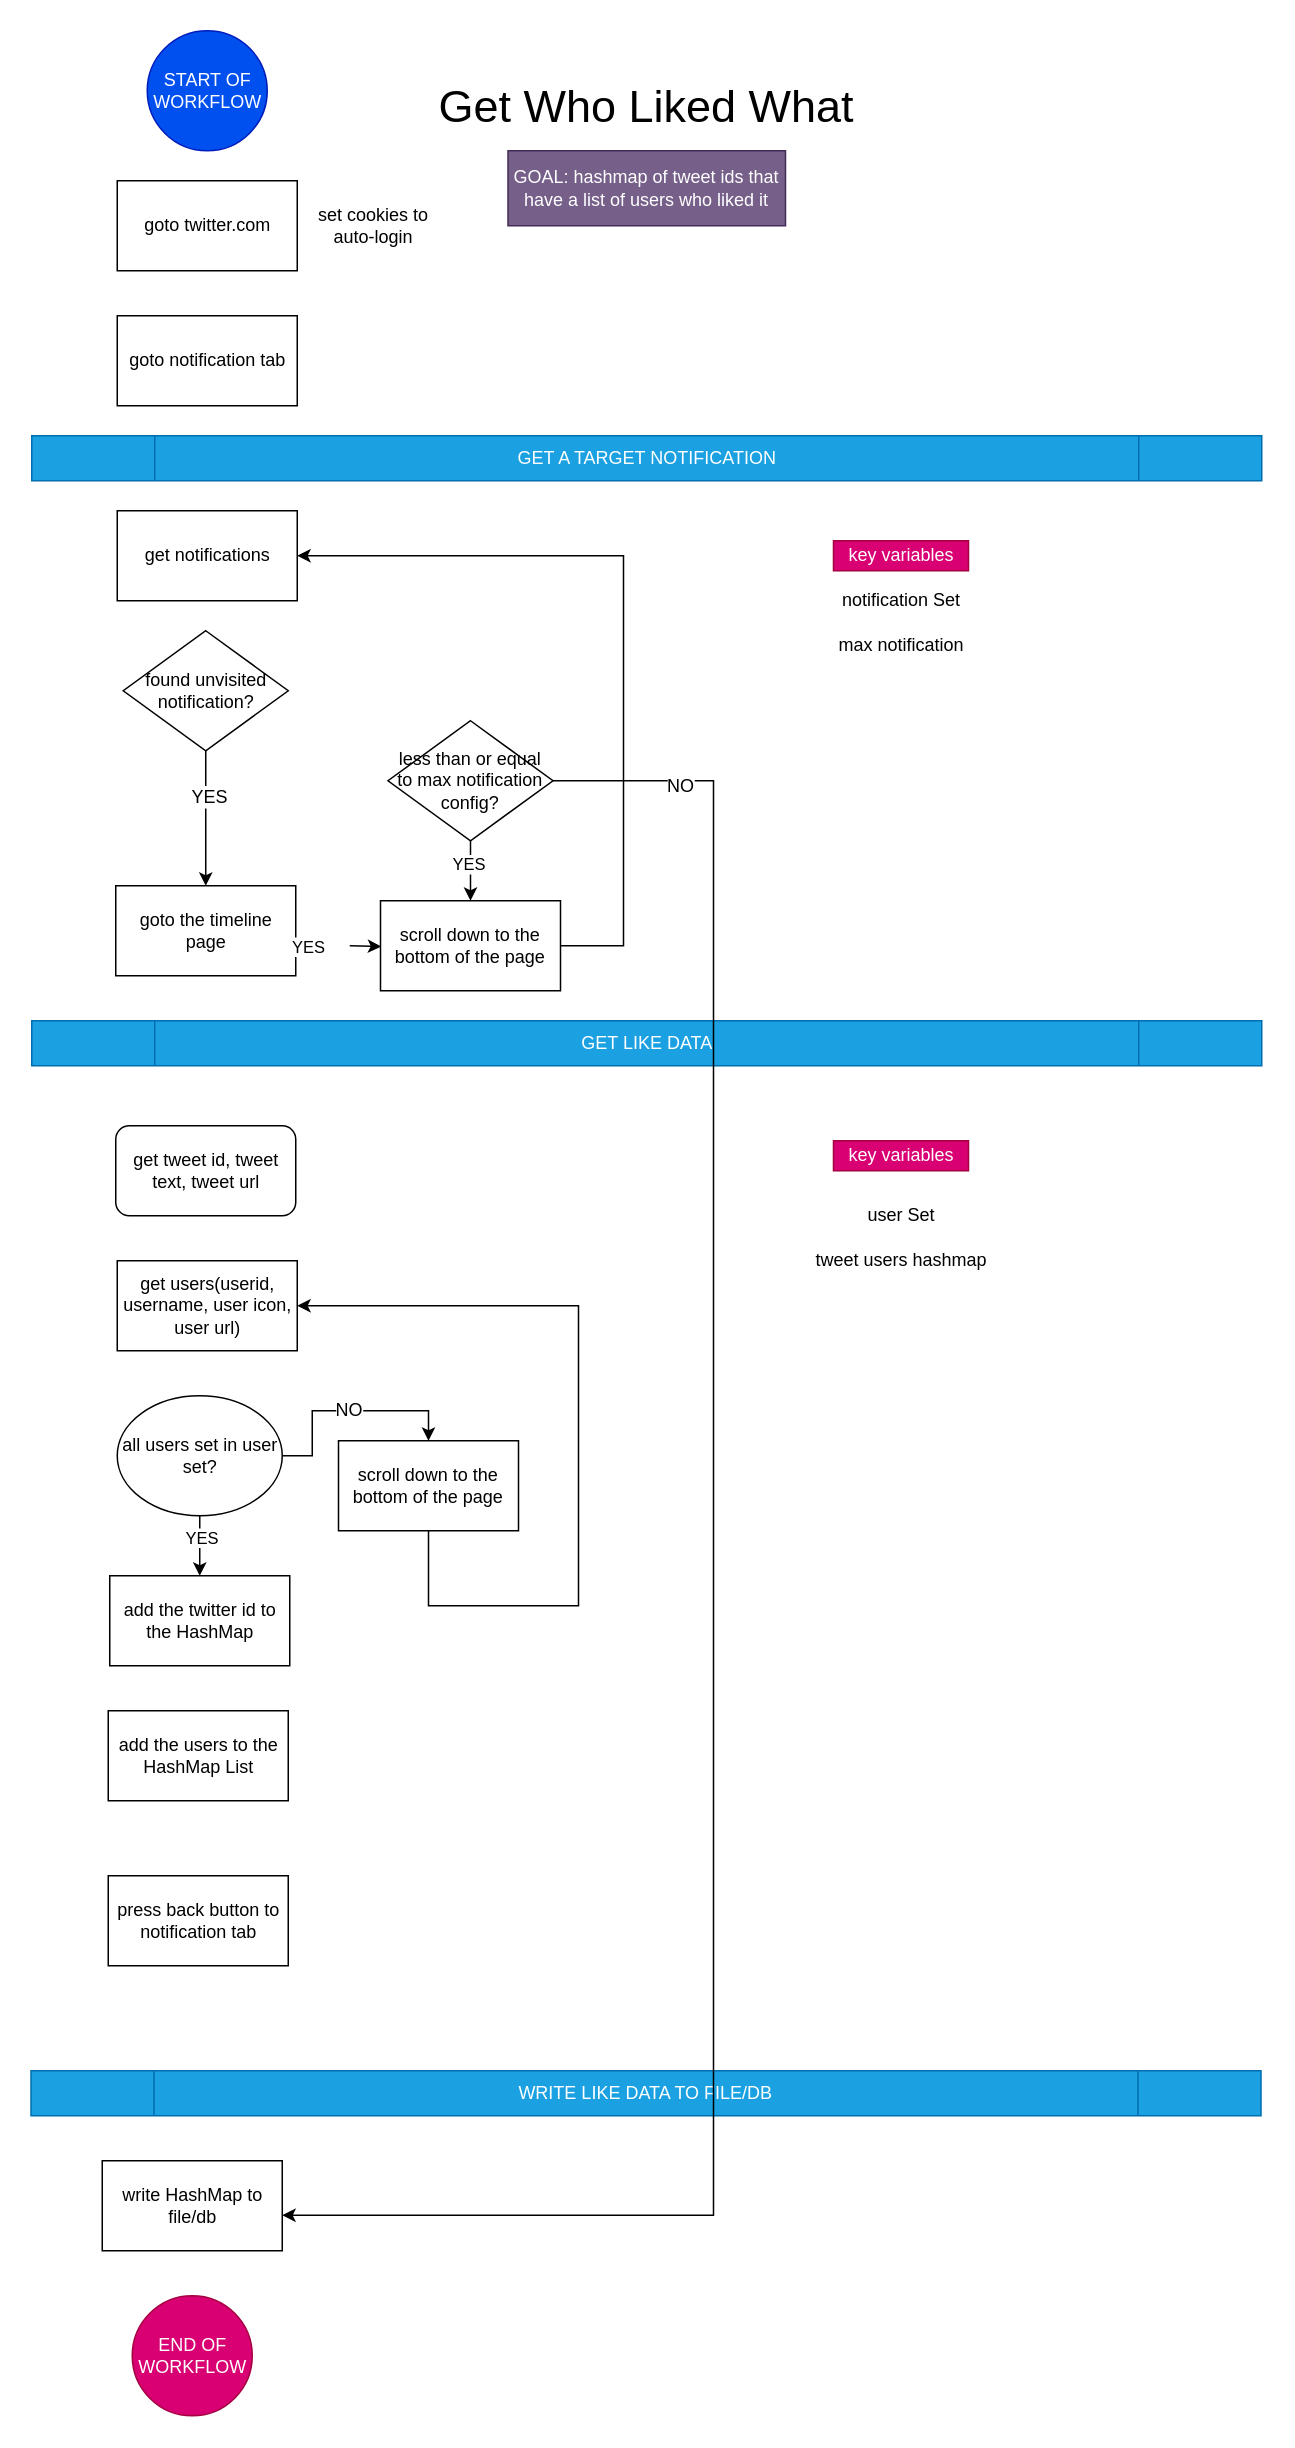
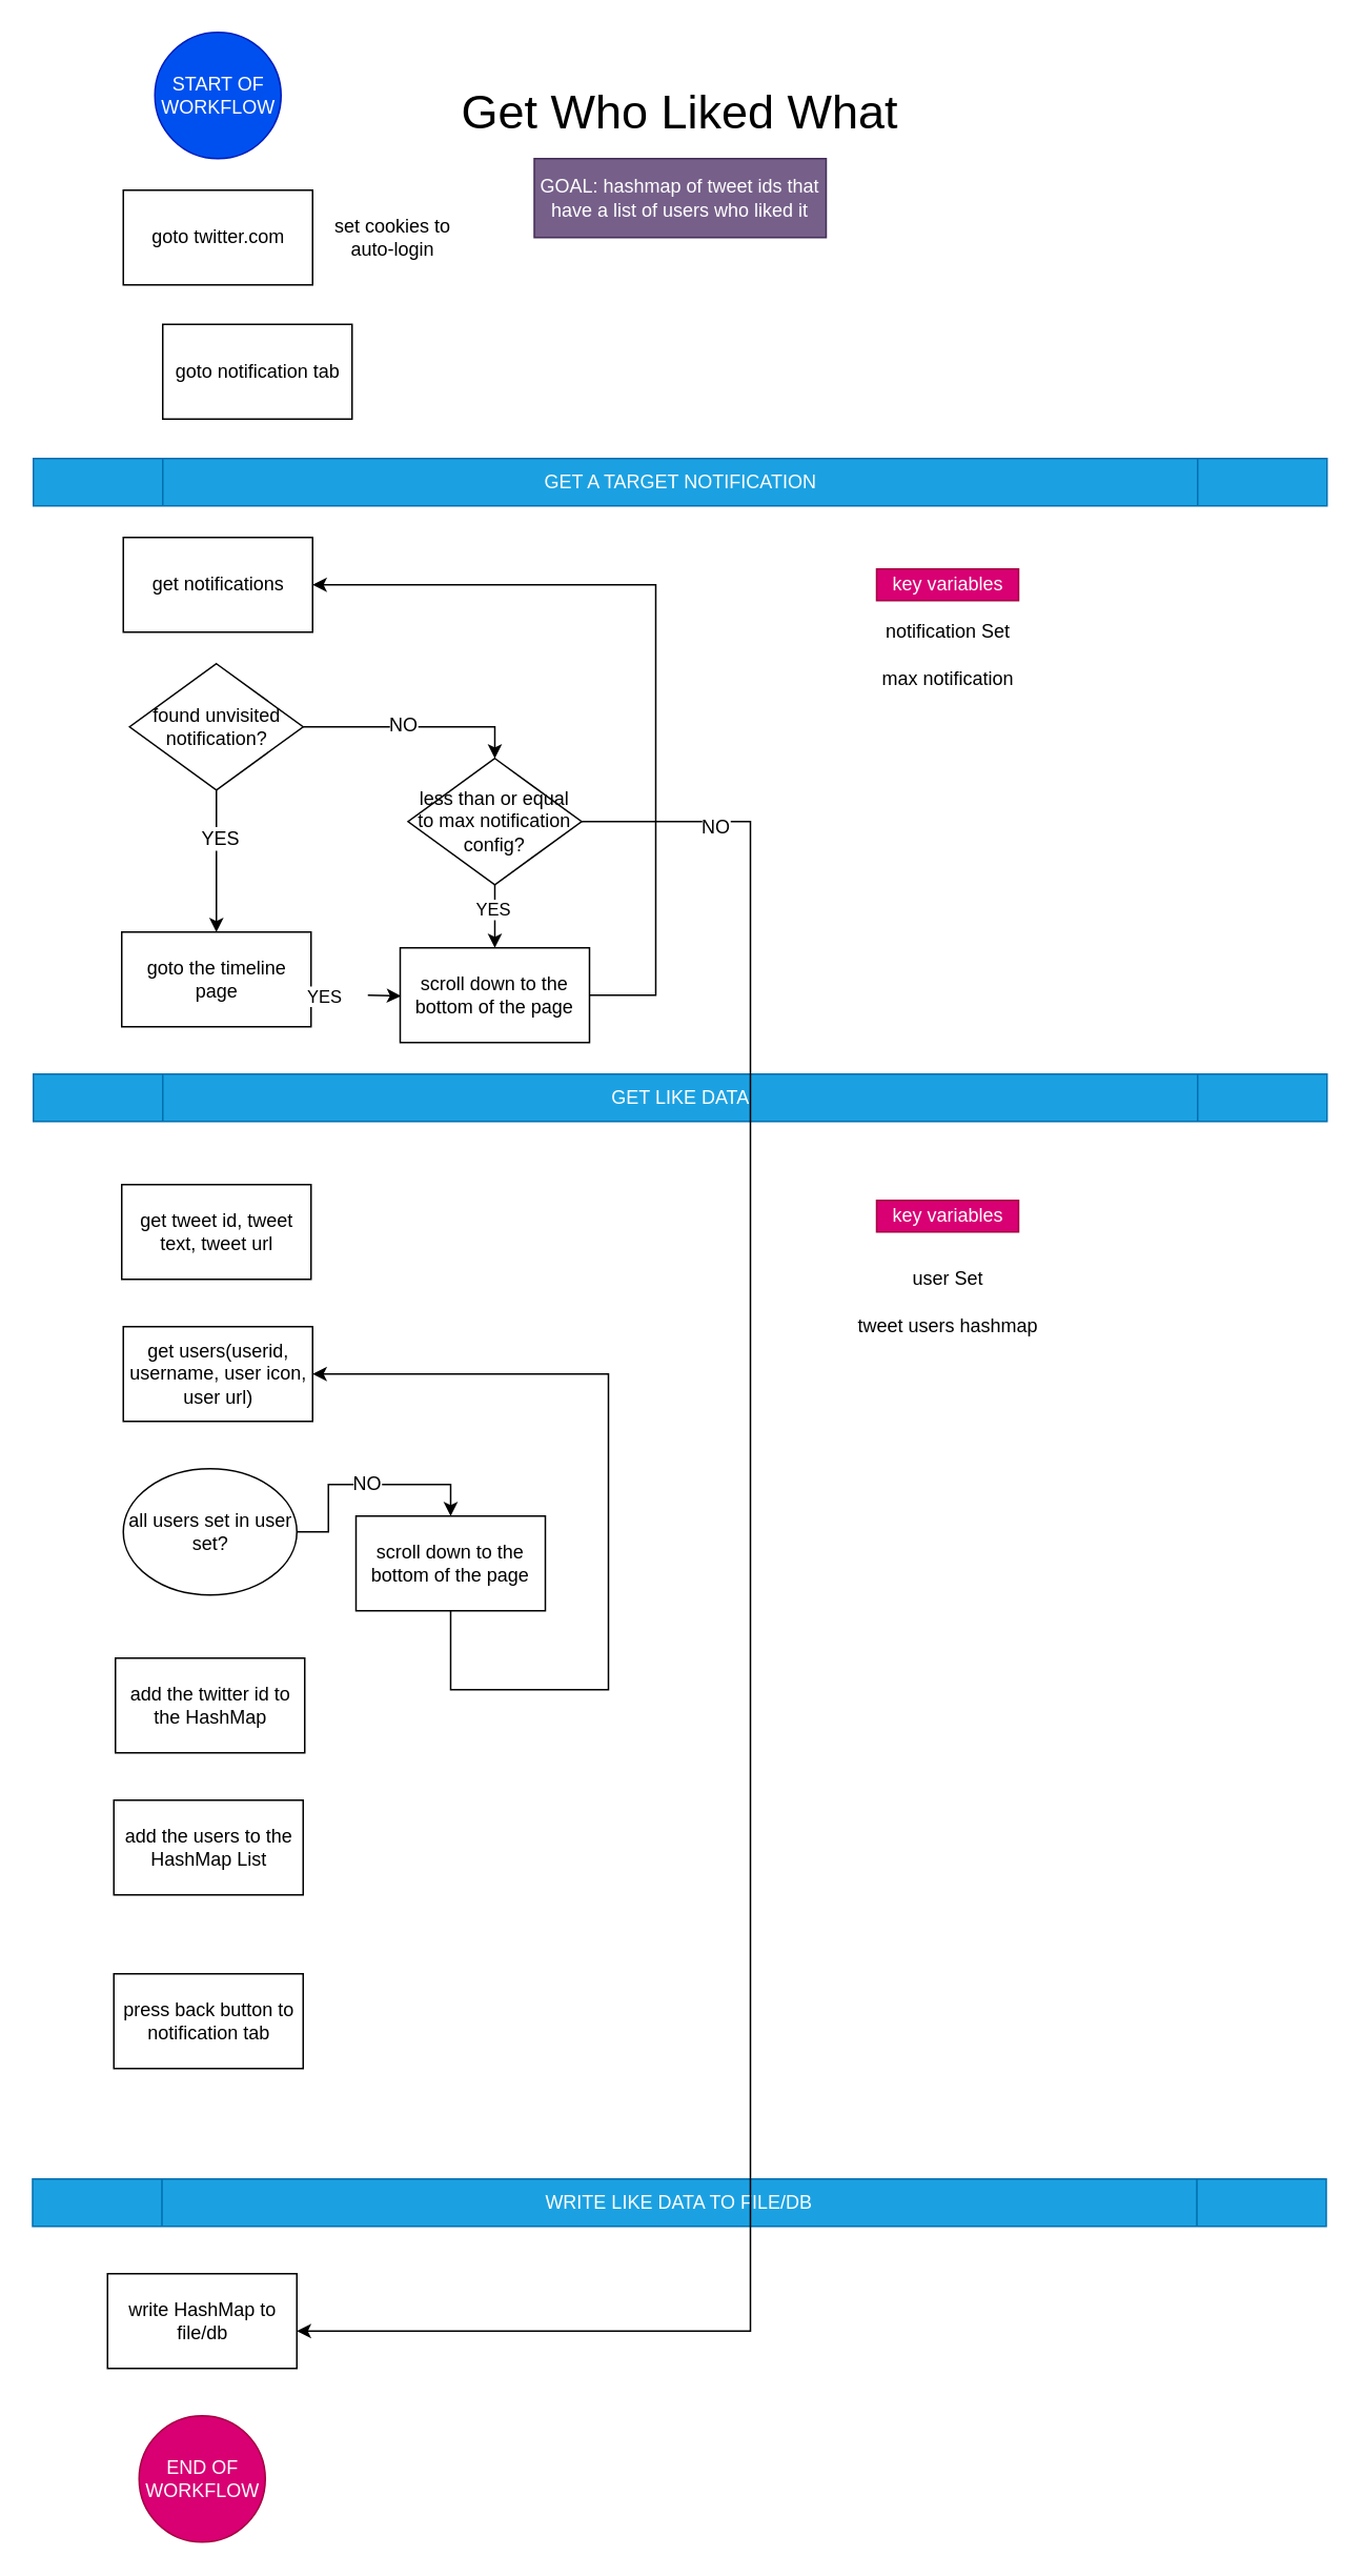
  <mxCell id="0" />
  <mxCell id="1" parent="0" />
  <mxCell id="2" value="goto twitter.com" style="rounded=0;whiteSpace=wrap;html=1;" parent="1" vertex="1"><mxGeometry x="77.5" y="120" width="120" height="60" as="geometry" /></mxCell>
  <mxCell id="3" value="Get Who Liked What" style="text;html=1;strokeColor=none;fillColor=none;align=center;verticalAlign=middle;whiteSpace=wrap;rounded=0;fontSize=30;" parent="1" vertex="1"><mxGeometry x="253" y="30" width="355" height="80" as="geometry" /></mxCell>
  <mxCell id="4" value="GOAL: hashmap of tweet ids that have a list of users who liked it" style="rounded=0;whiteSpace=wrap;html=1;fillColor=#76608a;strokeColor=#432D57;fontColor=#ffffff;" parent="1" vertex="1"><mxGeometry x="338" y="100" width="185" height="50" as="geometry" /></mxCell>
- <mxCell id="5" value="goto notification tab" style="rounded=0;whiteSpace=wrap;html=1;" parent="1" vertex="1"><mxGeometry x="77.5" y="210" width="120" height="60" as="geometry" /></mxCell>
+ <mxCell id="5" value="goto notification tab" style="rounded=0;whiteSpace=wrap;html=1;" parent="1" vertex="1"><mxGeometry x="102.5" y="205" width="120" height="60" as="geometry" /></mxCell>
  <mxCell id="6" value="goto the timeline page" style="rounded=0;whiteSpace=wrap;html=1;" parent="1" vertex="1"><mxGeometry x="76.5" y="590" width="120" height="60" as="geometry" /></mxCell>
  <mxCell id="7" value="get notifications" style="rounded=0;whiteSpace=wrap;html=1;" parent="1" vertex="1"><mxGeometry x="77.5" y="340" width="120" height="60" as="geometry" /></mxCell>
  <mxCell id="8" value="get users(userid, username, user icon, user url)" style="rounded=0;whiteSpace=wrap;html=1;" parent="1" vertex="1"><mxGeometry x="77.5" y="840" width="120" height="60" as="geometry" /></mxCell>
- <mxCell id="9" value="get tweet id, tweet text, tweet url" style="whiteSpace=wrap;html=1;rounded=1;" parent="1" vertex="1"><mxGeometry x="76.5" y="750" width="120" height="60" as="geometry" /></mxCell>
+ <mxCell id="9" value="get tweet id, tweet text, tweet url" style="rounded=0;whiteSpace=wrap;html=1;" parent="1" vertex="1"><mxGeometry x="76.5" y="750" width="120" height="60" as="geometry" /></mxCell>
  <mxCell id="10" value="add the twitter id to the HashMap" style="rounded=0;whiteSpace=wrap;html=1;" parent="1" vertex="1"><mxGeometry x="72.5" y="1050" width="120" height="60" as="geometry" /></mxCell>
  <mxCell id="11" value="add the users to the HashMap List" style="rounded=0;whiteSpace=wrap;html=1;" parent="1" vertex="1"><mxGeometry x="71.5" y="1140" width="120" height="60" as="geometry" /></mxCell>
  <mxCell id="12" value="press back button to notification tab" style="rounded=0;whiteSpace=wrap;html=1;" parent="1" vertex="1"><mxGeometry x="71.5" y="1250" width="120" height="60" as="geometry" /></mxCell>
  <mxCell id="13" style="edgeStyle=orthogonalEdgeStyle;rounded=0;orthogonalLoop=1;jettySize=auto;html=1;fontSize=12;" parent="1" source="17" target="6" edge="1"><mxGeometry relative="1" as="geometry" /></mxCell>
  <mxCell id="14" value="YES" style="edgeLabel;html=1;align=center;verticalAlign=middle;resizable=0;points=[];fontSize=12;" parent="13" vertex="1" connectable="0"><mxGeometry x="-0.333" y="2" relative="1" as="geometry"><mxPoint as="offset" /></mxGeometry></mxCell>
+ <mxCell id="15" style="edgeStyle=orthogonalEdgeStyle;rounded=0;orthogonalLoop=1;jettySize=auto;html=1;entryX=0.5;entryY=0;entryDx=0;entryDy=0;fontSize=12;" parent="1" source="17" target="33" edge="1"><mxGeometry relative="1" as="geometry" /></mxCell>
+ <mxCell id="16" value="NO" style="edgeLabel;html=1;align=center;verticalAlign=middle;resizable=0;points=[];fontSize=12;" parent="15" vertex="1" connectable="0"><mxGeometry x="-0.11" y="2" relative="1" as="geometry"><mxPoint as="offset" /></mxGeometry></mxCell>
  <mxCell id="17" value="found unvisited notification?" style="rhombus;whiteSpace=wrap;html=1;fontSize=12;" parent="1" vertex="1"><mxGeometry x="81.5" y="420" width="110" height="80" as="geometry" /></mxCell>
  <mxCell id="18" style="edgeStyle=orthogonalEdgeStyle;rounded=0;orthogonalLoop=1;jettySize=auto;html=1;fontSize=12;exitX=1;exitY=0.5;exitDx=0;exitDy=0;entryX=1;entryY=0.5;entryDx=0;entryDy=0;" parent="1" source="19" target="7" edge="1"><mxGeometry relative="1" as="geometry"><Array as="points"><mxPoint x="415" y="630" /><mxPoint x="415" y="370" /></Array><mxPoint x="373" y="370" as="targetPoint" /></mxGeometry></mxCell>
  <mxCell id="19" value="scroll down to the bottom of the page" style="rounded=0;whiteSpace=wrap;html=1;" parent="1" vertex="1"><mxGeometry x="253" y="600" width="120" height="60" as="geometry" /></mxCell>
  <mxCell id="20" value="NO" style="edgeStyle=orthogonalEdgeStyle;rounded=0;orthogonalLoop=1;jettySize=auto;html=1;fontSize=12;entryX=0.5;entryY=0;entryDx=0;entryDy=0;" parent="1" source="23" target="27" edge="1"><mxGeometry relative="1" as="geometry" /></mxCell>
- <mxCell id="21" style="edgeStyle=orthogonalEdgeStyle;rounded=0;orthogonalLoop=1;jettySize=auto;html=1;entryX=0.5;entryY=0;entryDx=0;entryDy=0;" edge="1" parent="1" source="23" target="10"><mxGeometry relative="1" as="geometry" /></mxCell>
- <mxCell id="22" value="YES" style="edgeLabel;html=1;align=center;verticalAlign=middle;resizable=0;points=[];" vertex="1" connectable="0" parent="21"><mxGeometry x="-0.3" y="1" relative="1" as="geometry"><mxPoint as="offset" /></mxGeometry></mxCell>
  <mxCell id="23" value="all users set in user set?" style="ellipse;whiteSpace=wrap;html=1;fontSize=12;" parent="1" vertex="1"><mxGeometry x="77.5" y="930" width="110" height="80" as="geometry" /></mxCell>
  <mxCell id="24" value="GET A TARGET NOTIFICATION" style="shape=process;whiteSpace=wrap;html=1;backgroundOutline=1;fontSize=12;fillColor=#1ba1e2;strokeColor=#006EAF;fontColor=#ffffff;" parent="1" vertex="1"><mxGeometry x="20.5" y="290" width="820" height="30" as="geometry" /></mxCell>
  <mxCell id="25" value="GET LIKE DATA" style="shape=process;whiteSpace=wrap;html=1;backgroundOutline=1;fontSize=12;fillColor=#1ba1e2;strokeColor=#006EAF;fontColor=#ffffff;" parent="1" vertex="1"><mxGeometry x="20.5" y="680" width="820" height="30" as="geometry" /></mxCell>
  <mxCell id="26" style="edgeStyle=orthogonalEdgeStyle;rounded=0;orthogonalLoop=1;jettySize=auto;html=1;entryX=1;entryY=0.5;entryDx=0;entryDy=0;fontSize=12;" parent="1" source="27" target="8" edge="1"><mxGeometry relative="1" as="geometry"><Array as="points"><mxPoint x="385" y="1070" /><mxPoint x="385" y="870" /></Array></mxGeometry></mxCell>
  <mxCell id="27" value="scroll down to the bottom of the page" style="rounded=0;whiteSpace=wrap;html=1;" parent="1" vertex="1"><mxGeometry x="225" y="960" width="120" height="60" as="geometry" /></mxCell>
  <mxCell id="28" value="WRITE LIKE DATA TO FILE/DB" style="shape=process;whiteSpace=wrap;html=1;backgroundOutline=1;fontSize=12;fillColor=#1ba1e2;strokeColor=#006EAF;fontColor=#ffffff;" parent="1" vertex="1"><mxGeometry x="20" y="1380" width="820" height="30" as="geometry" /></mxCell>
  <mxCell id="29" style="edgeStyle=orthogonalEdgeStyle;rounded=0;orthogonalLoop=1;jettySize=auto;html=1;entryX=1;entryY=0.606;entryDx=0;entryDy=0;entryPerimeter=0;fontSize=12;" parent="1" source="33" target="34" edge="1"><mxGeometry relative="1" as="geometry"><Array as="points"><mxPoint x="475" y="520" /><mxPoint x="475" y="1476" /></Array></mxGeometry></mxCell>
  <mxCell id="30" value="NO" style="edgeLabel;html=1;align=center;verticalAlign=middle;resizable=0;points=[];fontSize=12;" parent="29" vertex="1" connectable="0"><mxGeometry x="-0.875" y="-3" relative="1" as="geometry"><mxPoint as="offset" /></mxGeometry></mxCell>
  <mxCell id="31" value="" style="edgeStyle=orthogonalEdgeStyle;rounded=0;orthogonalLoop=1;jettySize=auto;html=1;" parent="1" source="33" target="19" edge="1"><mxGeometry relative="1" as="geometry" /></mxCell>
  <mxCell id="32" value="YES" style="edgeLabel;html=1;align=center;verticalAlign=middle;resizable=0;points=[];" parent="31" vertex="1" connectable="0"><mxGeometry x="-0.233" y="-2" relative="1" as="geometry"><mxPoint as="offset" /></mxGeometry></mxCell>
  <mxCell id="33" value="less than or equal to max notification config?" style="rhombus;whiteSpace=wrap;html=1;fontSize=12;" parent="1" vertex="1"><mxGeometry x="258" y="480" width="110" height="80" as="geometry" /></mxCell>
  <mxCell id="34" value="write HashMap to file/db" style="rounded=0;whiteSpace=wrap;html=1;" parent="1" vertex="1"><mxGeometry x="67.5" y="1440" width="120" height="60" as="geometry" /></mxCell>
  <mxCell id="35" value="END OF WORKFLOW" style="ellipse;whiteSpace=wrap;html=1;aspect=fixed;fontSize=12;fillColor=#d80073;strokeColor=#A50040;fontColor=#ffffff;" parent="1" vertex="1"><mxGeometry x="87.5" y="1530" width="80" height="80" as="geometry" /></mxCell>
  <mxCell id="36" value="START OF WORKFLOW" style="ellipse;whiteSpace=wrap;html=1;aspect=fixed;fontSize=12;fillColor=#0050ef;strokeColor=#001DBC;fontColor=#ffffff;" parent="1" vertex="1"><mxGeometry x="97.5" y="20" width="80" height="80" as="geometry" /></mxCell>
  <mxCell id="37" value="set cookies to auto-login" style="text;html=1;strokeColor=none;fillColor=none;align=center;verticalAlign=middle;whiteSpace=wrap;rounded=0;fontSize=12;" parent="1" vertex="1"><mxGeometry x="205" y="140" width="87" height="20" as="geometry" /></mxCell>
  <mxCell id="38" value="notification Set" style="text;html=1;align=center;verticalAlign=middle;resizable=0;points=[];autosize=1;fontSize=12;" parent="1" vertex="1"><mxGeometry x="555" y="390" width="90" height="20" as="geometry" /></mxCell>
  <mxCell id="39" value="key variables" style="text;html=1;align=center;verticalAlign=middle;resizable=0;points=[];autosize=1;fontSize=12;fillColor=#d80073;strokeColor=#A50040;fontColor=#ffffff;" parent="1" vertex="1"><mxGeometry x="555" y="360" width="90" height="20" as="geometry" /></mxCell>
  <mxCell id="40" value="max notification" style="text;html=1;align=center;verticalAlign=middle;resizable=0;points=[];autosize=1;fontSize=12;" parent="1" vertex="1"><mxGeometry x="550" y="420" width="100" height="20" as="geometry" /></mxCell>
  <mxCell id="41" value="key variables" style="text;html=1;align=center;verticalAlign=middle;resizable=0;points=[];autosize=1;fontSize=12;fillColor=#d80073;strokeColor=#A50040;fontColor=#ffffff;" parent="1" vertex="1"><mxGeometry x="555" y="760" width="90" height="20" as="geometry" /></mxCell>
  <mxCell id="42" value="user Set" style="text;html=1;align=center;verticalAlign=middle;resizable=0;points=[];autosize=1;fontSize=12;" parent="1" vertex="1"><mxGeometry x="570" y="800" width="60" height="20" as="geometry" /></mxCell>
  <mxCell id="43" value="tweet users hashmap" style="text;html=1;align=center;verticalAlign=middle;resizable=0;points=[];autosize=1;fontSize=12;" parent="1" vertex="1"><mxGeometry x="535" y="830" width="130" height="20" as="geometry" /></mxCell>
  <mxCell id="44" style="edgeStyle=orthogonalEdgeStyle;rounded=0;orthogonalLoop=1;jettySize=auto;html=1;" parent="1" target="19" edge="1"><mxGeometry relative="1" as="geometry"><mxPoint x="232.5" y="630" as="sourcePoint" /></mxGeometry></mxCell>
  <mxCell id="45" value="YES" style="edgeLabel;html=1;align=center;verticalAlign=middle;resizable=0;points=[];" parent="44" vertex="1" connectable="0"><mxGeometry x="-0.349" y="2" relative="1" as="geometry"><mxPoint x="-35" y="2" as="offset" /></mxGeometry></mxCell>
